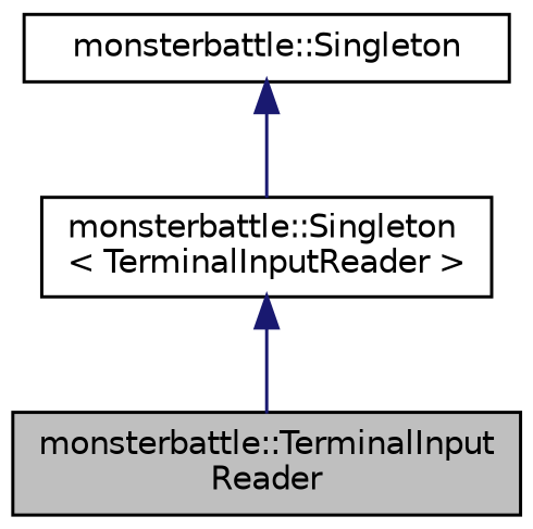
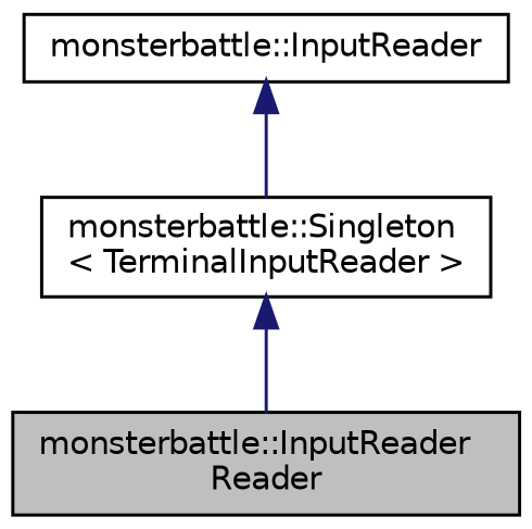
  digraph {
    node [color=black fillcolor=white fontname=Helvetica fontsize=10 shape=record style=filled]
    edge [color=midnightblue dir=back fontname=Helvetica fontsize=10 labelfontname=Helvetica labelfontsize=10 style=solid]
-   n1 [fillcolor=grey75 fontcolor=black height=0.2 label="monsterbattle::TerminalInput\lReader" width=0.4]
-   n2 [height=0.2 label="monsterbattle::Singleton" width=0.4]
+   n1 [fillcolor=grey75 fontcolor=black height=0.2 label="monsterbattle::InputReader\lReader" width=0.4]
+   n2 [height=0.2 label="monsterbattle::InputReader" width=0.4]
    n3 [height=0.2 label="monsterbattle::Singleton\l\< TerminalInputReader \>" width=0.4]
    n2 -> n3
    n3 -> n1
  }
